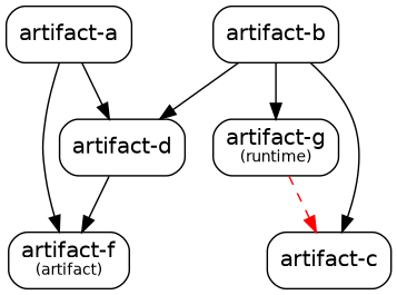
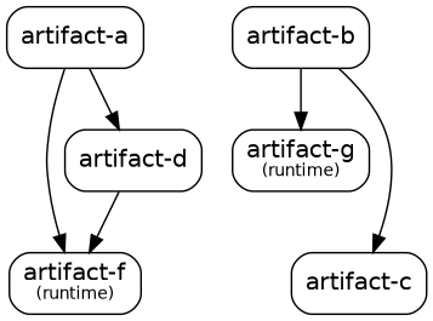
  digraph {
    node [fontname=Helvetica fontsize=14 shape=box style=rounded]
    edge [fontname=Helvetica fontsize=10]
    n1 [label=<artifact-a>]
    n2 [label=<artifact-d>]
-   n3 [label=<artifact-f<font point-size="10"><br/>(artifact)</font>>]
+   n3 [label=<artifact-f<font point-size="10"><br/>(runtime)</font>>]
    n4 [label=<artifact-b>]
    n5 [label=<artifact-g<font point-size="10"><br/>(runtime)</font>>]
    n6 [label=<artifact-c>]
    n1 -> n2
    n1 -> n3
    n2 -> n3
-   n4 -> n2
    n4 -> n5
    n4 -> n6
-   n5 -> n6 [color=red fontcolor=red style=dashed]
  }
